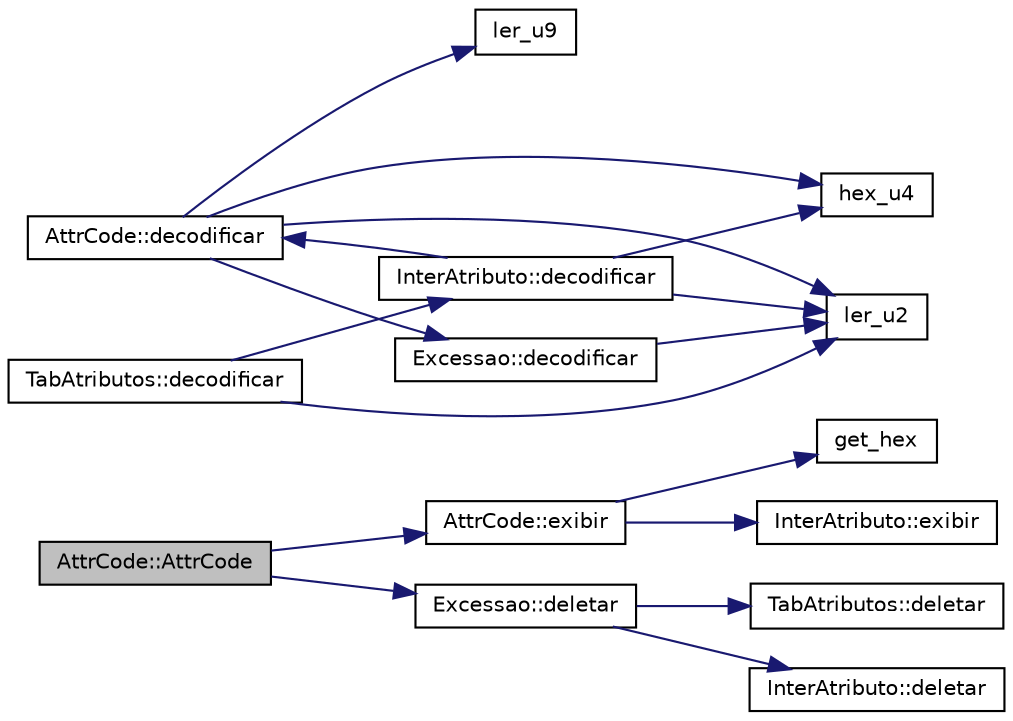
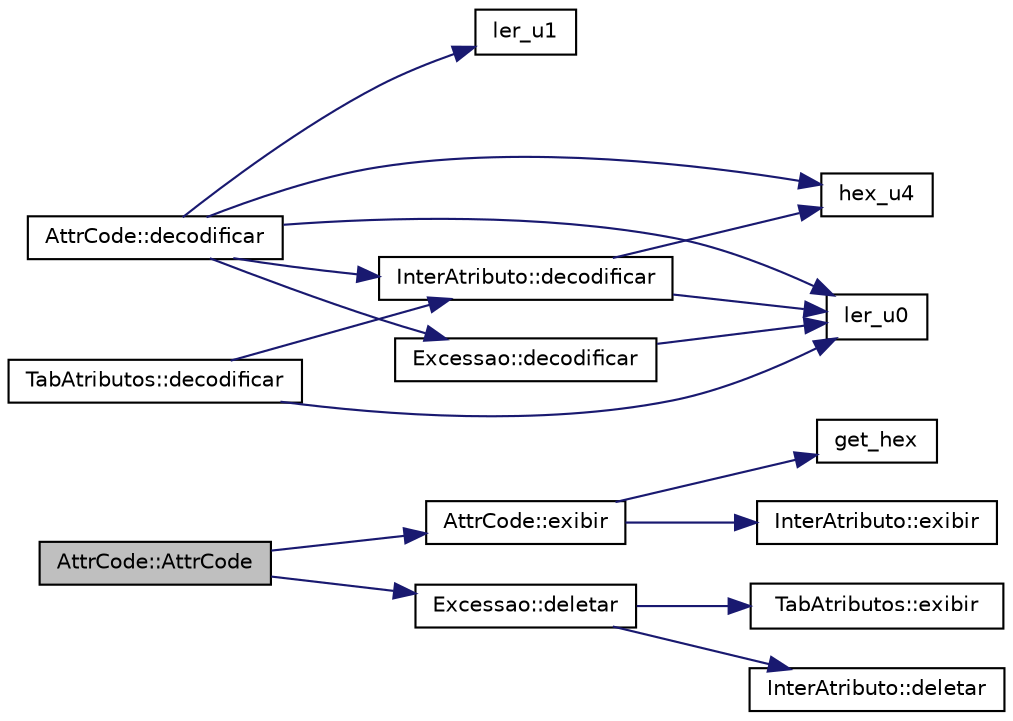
  digraph {
    rankdir=LR
    node [color=black fillcolor=white fontname=Helvetica fontsize=10 shape=record style=filled]
    edge [color=midnightblue fontname=Helvetica fontsize=10 labelfontname=Helvetica labelfontsize=10 style=solid]
    n1 [fillcolor=grey75 fontcolor=black height=0.2 label="AttrCode::AttrCode" width=0.4]
    n2 [height=0.2 label="AttrCode::exibir" width=0.4]
    n3 [height=0.2 label="Excessao::deletar" width=0.4]
    n4 [height=0.2 label="AttrCode::decodificar" width=0.4]
    n5 [height=0.2 label="InterAtributo::decodificar" width=0.4]
-   n6 [height=0.2 label=ler_u2 width=0.4]
+   n6 [height=0.2 label=ler_u0 width=0.4]
    n7 [height=0.2 label=hex_u4 width=0.4]
-   n8 [height=0.2 label=ler_u9 width=0.4]
+   n8 [height=0.2 label=ler_u1 width=0.4]
    n9 [height=0.2 label="Excessao::decodificar" width=0.4]
    n10 [height=0.2 label=get_hex width=0.4]
    n11 [height=0.2 label="InterAtributo::exibir" width=0.4]
-   n12 [height=0.2 label="TabAtributos::deletar" width=0.4]
+   n12 [height=0.2 label="TabAtributos::exibir" width=0.4]
    n13 [height=0.2 label="InterAtributo::deletar" width=0.4]
    n14 [height=0.2 label="TabAtributos::decodificar" width=0.4]
    n1 -> n2
    n1 -> n3
    n2 -> n10
    n2 -> n11
    n3 -> n12
    n3 -> n13
-   n5 -> n4
+   n4 -> n5
    n4 -> n6
    n4 -> n7
    n4 -> n8
    n4 -> n9
    n5 -> n6
    n5 -> n7
    n9 -> n6
    n14 -> n5
    n14 -> n6
  }
